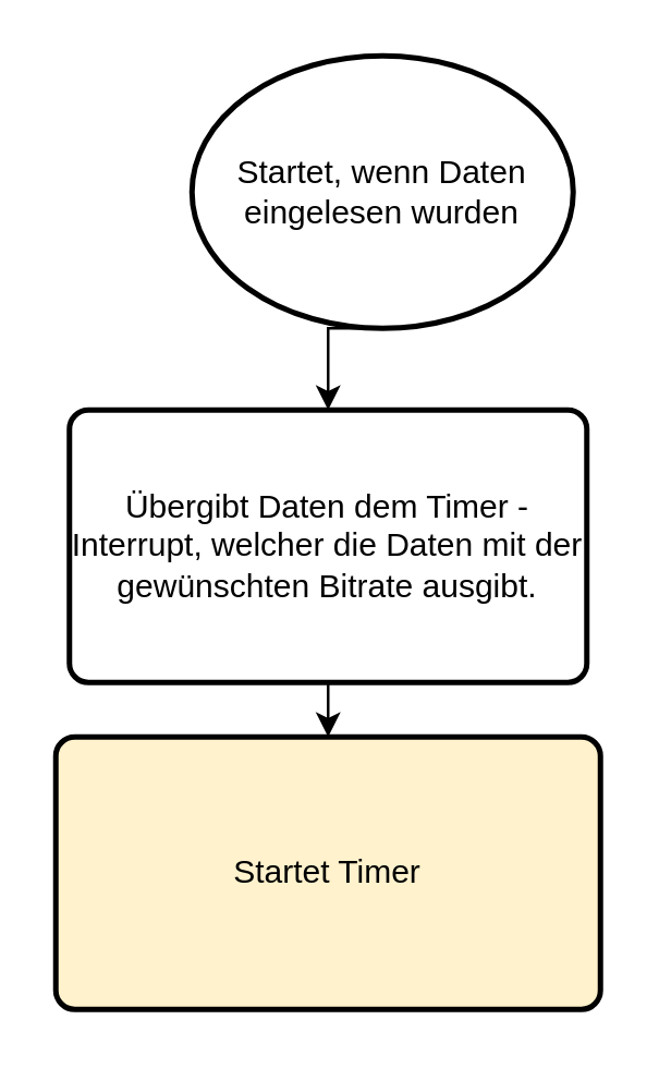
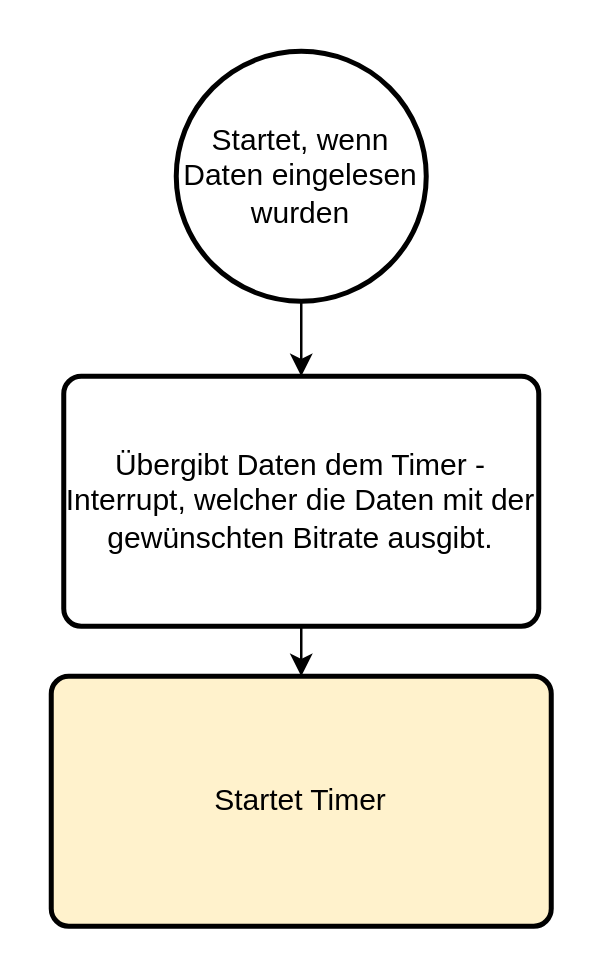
  <mxCell id="0" />
  <mxCell id="1" parent="0" />
  <mxCell id="2" style="edgeStyle=orthogonalEdgeStyle;rounded=0;orthogonalLoop=1;jettySize=auto;html=1;exitX=0.5;exitY=1;exitDx=0;exitDy=0;exitPerimeter=0;entryX=0.5;entryY=0;entryDx=0;entryDy=0;" edge="1" parent="1" source="3" target="5"><mxGeometry relative="1" as="geometry" /></mxCell>
- <mxCell id="3" value="Startet, wenn Daten eingelesen wurden" style="strokeWidth=2;html=1;shape=mxgraph.flowchart.start_2;whiteSpace=wrap;" vertex="1" parent="1"><mxGeometry x="70" y="20" width="140" height="100" as="geometry" /></mxCell>
+ <mxCell id="3" value="Startet, wenn Daten eingelesen wurden" style="strokeWidth=2;html=1;shape=mxgraph.flowchart.start_2;whiteSpace=wrap;" vertex="1" parent="1"><mxGeometry x="70" y="20" width="100" height="100" as="geometry" /></mxCell>
  <mxCell id="4" style="edgeStyle=orthogonalEdgeStyle;rounded=0;orthogonalLoop=1;jettySize=auto;html=1;exitX=0.5;exitY=1;exitDx=0;exitDy=0;entryX=0.5;entryY=0;entryDx=0;entryDy=0;" edge="1" parent="1" source="5" target="6"><mxGeometry relative="1" as="geometry" /></mxCell>
  <mxCell id="5" value="Übergibt Daten dem Timer - Interrupt, welcher die Daten mit der gewünschten Bitrate ausgibt." style="rounded=1;whiteSpace=wrap;html=1;absoluteArcSize=1;arcSize=14;strokeWidth=2;" vertex="1" parent="1"><mxGeometry x="25" y="150" width="190" height="100" as="geometry" /></mxCell>
  <mxCell id="6" value="Startet Timer" style="rounded=1;whiteSpace=wrap;html=1;absoluteArcSize=1;arcSize=14;strokeWidth=2;fillColor=#fff2cc;" vertex="1" parent="1"><mxGeometry x="20" y="270" width="200" height="100" as="geometry" /></mxCell>
